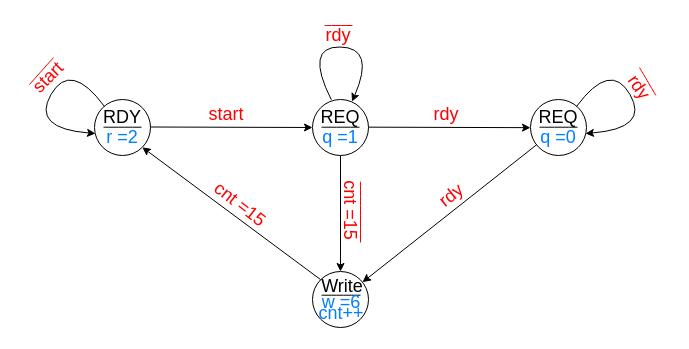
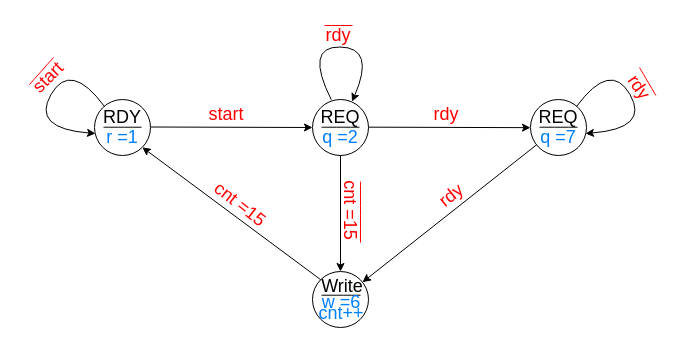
  <mxCell id="0" />
  <mxCell id="1" parent="0" />
  <mxCell id="2" value="" style="ellipse;whiteSpace=wrap;html=1;aspect=fixed;" parent="1" vertex="1"><mxGeometry x="312" y="99" width="56" height="56" as="geometry" /></mxCell>
  <mxCell id="3" value="" style="ellipse;whiteSpace=wrap;html=1;aspect=fixed;" parent="1" vertex="1"><mxGeometry x="530" y="99" width="56" height="56" as="geometry" /></mxCell>
  <mxCell id="4" value="" style="ellipse;whiteSpace=wrap;html=1;aspect=fixed;" parent="1" vertex="1"><mxGeometry x="94" y="99" width="56" height="56" as="geometry" /></mxCell>
  <mxCell id="5" value="" style="ellipse;whiteSpace=wrap;html=1;aspect=fixed;" parent="1" vertex="1"><mxGeometry x="312" y="271" width="56" height="56" as="geometry" /></mxCell>
  <mxCell id="6" value="" style="endArrow=none;html=1;rounded=0;exitX=0;exitY=0.5;exitDx=0;exitDy=0;entryX=1;entryY=0.5;entryDx=0;entryDy=0;endFill=0;startArrow=classic;startFill=1;" parent="1" source="2" edge="1"><mxGeometry width="50" height="50" relative="1" as="geometry"><mxPoint x="299.5" y="126.5" as="sourcePoint" /><mxPoint x="150" y="126.5" as="targetPoint" /></mxGeometry></mxCell>
  <mxCell id="7" value="" style="endArrow=none;html=1;rounded=0;exitX=0;exitY=0.5;exitDx=0;exitDy=0;entryX=1;entryY=0.5;entryDx=0;entryDy=0;endFill=0;startArrow=classic;startFill=1;" parent="1" edge="1"><mxGeometry width="50" height="50" relative="1" as="geometry"><mxPoint x="530" y="127.16" as="sourcePoint" /><mxPoint x="368" y="126.66" as="targetPoint" /></mxGeometry></mxCell>
  <mxCell id="8" value="" style="endArrow=none;html=1;rounded=0;exitX=0.5;exitY=0;exitDx=0;exitDy=0;entryX=0.5;entryY=1;entryDx=0;entryDy=0;endFill=0;startArrow=classic;startFill=1;" parent="1" source="5" target="2" edge="1"><mxGeometry width="50" height="50" relative="1" as="geometry"><mxPoint x="530" y="227.5" as="sourcePoint" /><mxPoint x="368" y="227" as="targetPoint" /></mxGeometry></mxCell>
  <mxCell id="9" value="" style="endArrow=none;html=1;rounded=0;endFill=0;startArrow=classic;startFill=1;" parent="1" source="5" target="3" edge="1"><mxGeometry width="50" height="50" relative="1" as="geometry"><mxPoint x="441" y="271" as="sourcePoint" /><mxPoint x="441" y="155" as="targetPoint" /></mxGeometry></mxCell>
  <mxCell id="10" value="" style="endArrow=none;html=1;rounded=0;endFill=0;startArrow=classic;startFill=1;entryX=0;entryY=0;entryDx=0;entryDy=0;exitX=1;exitY=1;exitDx=0;exitDy=0;" parent="1" source="4" target="5" edge="1"><mxGeometry width="50" height="50" relative="1" as="geometry"><mxPoint x="127.985" y="294.33" as="sourcePoint" /><mxPoint x="302.007" y="157" as="targetPoint" /></mxGeometry></mxCell>
  <mxCell id="11" value="" style="endArrow=classic;html=1;curved=1;" parent="1" edge="1"><mxGeometry width="50" height="50" relative="1" as="geometry"><mxPoint x="576" y="106" as="sourcePoint" /><mxPoint x="585" y="133" as="targetPoint" /><Array as="points"><mxPoint x="610" y="60" /><mxPoint x="649" y="128" /></Array></mxGeometry></mxCell>
  <mxCell id="12" value="" style="endArrow=classic;html=1;curved=1;" parent="1" edge="1"><mxGeometry width="50" height="50" relative="1" as="geometry"><mxPoint x="104" y="106" as="sourcePoint" /><mxPoint x="95" y="133" as="targetPoint" /><Array as="points"><mxPoint x="70" y="60" /><mxPoint x="31" y="128" /></Array></mxGeometry></mxCell>
  <mxCell id="13" value="" style="endArrow=classic;html=1;curved=1;exitX=0.336;exitY=0.005;exitDx=0;exitDy=0;exitPerimeter=0;entryX=0.706;entryY=0.038;entryDx=0;entryDy=0;entryPerimeter=0;" parent="1" source="2" target="2" edge="1"><mxGeometry width="50" height="50" relative="1" as="geometry"><mxPoint x="345" y="72" as="sourcePoint" /><mxPoint x="354" y="99" as="targetPoint" /><Array as="points"><mxPoint x="304" y="46" /><mxPoint x="375" y="47" /></Array></mxGeometry></mxCell>
  <mxCell id="14" value="&lt;font color=&quot;#ff0000&quot; style=&quot;font-size: 18px;&quot;&gt;start&lt;/font&gt;" style="text;html=1;strokeColor=none;fillColor=none;align=center;verticalAlign=middle;whiteSpace=wrap;rounded=0;fontSize=14;fontColor=#007FFF;rotation=0;" parent="1" vertex="1"><mxGeometry x="197.5" y="99" width="56" height="30" as="geometry" /></mxCell>
  <mxCell id="15" value="&lt;font color=&quot;#ff0000&quot; style=&quot;font-size: 18px;&quot;&gt;start&lt;/font&gt;" style="text;html=1;strokeColor=none;fillColor=none;align=center;verticalAlign=middle;whiteSpace=wrap;rounded=0;fontSize=14;fontColor=#007FFF;rotation=-45;" parent="1" vertex="1"><mxGeometry x="20" y="62" width="56" height="30" as="geometry" /></mxCell>
  <mxCell id="16" value="" style="endArrow=none;html=1;fontSize=18;fontColor=#FF0000;curved=1;strokeColor=#FF0000;" parent="1" edge="1"><mxGeometry width="50" height="50" relative="1" as="geometry"><mxPoint x="53" y="57" as="sourcePoint" /><mxPoint x="29" y="84" as="targetPoint" /></mxGeometry></mxCell>
  <mxCell id="17" value="&lt;font style=&quot;font-size: 18px;&quot;&gt;RDY&lt;/font&gt;" style="text;html=1;strokeColor=none;fillColor=none;align=center;verticalAlign=middle;whiteSpace=wrap;rounded=0;fontSize=14;" parent="1" vertex="1"><mxGeometry x="92" y="102" width="60" height="30" as="geometry" /></mxCell>
  <mxCell id="18" value="" style="endArrow=none;html=1;fontSize=18;curved=1;" parent="1" edge="1"><mxGeometry width="50" height="50" relative="1" as="geometry"><mxPoint x="103" y="126.71" as="sourcePoint" /><mxPoint x="141" y="126.71" as="targetPoint" /></mxGeometry></mxCell>
- <mxCell id="19" value="&lt;font style=&quot;font-size: 18px;&quot;&gt;r =2&lt;/font&gt;" style="text;html=1;strokeColor=none;fillColor=none;align=center;verticalAlign=middle;whiteSpace=wrap;rounded=0;fontSize=14;fontColor=#007FFF;" parent="1" vertex="1"><mxGeometry x="92" y="122" width="60" height="30" as="geometry" /></mxCell>
+ <mxCell id="19" value="&lt;font style=&quot;font-size: 18px;&quot;&gt;r =1&lt;/font&gt;" style="text;html=1;strokeColor=none;fillColor=none;align=center;verticalAlign=middle;whiteSpace=wrap;rounded=0;fontSize=14;fontColor=#007FFF;" parent="1" vertex="1"><mxGeometry x="92" y="122" width="60" height="30" as="geometry" /></mxCell>
  <mxCell id="20" value="&lt;font style=&quot;font-size: 18px;&quot;&gt;REQ&lt;/font&gt;" style="text;html=1;strokeColor=none;fillColor=none;align=center;verticalAlign=middle;whiteSpace=wrap;rounded=0;fontSize=14;" parent="1" vertex="1"><mxGeometry x="310" y="102" width="60" height="30" as="geometry" /></mxCell>
  <mxCell id="21" value="" style="endArrow=none;html=1;fontSize=18;curved=1;" parent="1" edge="1"><mxGeometry width="50" height="50" relative="1" as="geometry"><mxPoint x="321" y="126.71" as="sourcePoint" /><mxPoint x="359" y="126.71" as="targetPoint" /></mxGeometry></mxCell>
- <mxCell id="22" value="&lt;font style=&quot;font-size: 18px;&quot;&gt;q =1&lt;/font&gt;" style="text;html=1;strokeColor=none;fillColor=none;align=center;verticalAlign=middle;whiteSpace=wrap;rounded=0;fontSize=14;fontColor=#007FFF;" parent="1" vertex="1"><mxGeometry x="310" y="122" width="60" height="30" as="geometry" /></mxCell>
+ <mxCell id="22" value="&lt;font style=&quot;font-size: 18px;&quot;&gt;q =2&lt;/font&gt;" style="text;html=1;strokeColor=none;fillColor=none;align=center;verticalAlign=middle;whiteSpace=wrap;rounded=0;fontSize=14;fontColor=#007FFF;" parent="1" vertex="1"><mxGeometry x="310" y="122" width="60" height="30" as="geometry" /></mxCell>
  <mxCell id="23" value="&lt;font style=&quot;font-size: 18px;&quot;&gt;REQ&lt;/font&gt;" style="text;html=1;strokeColor=none;fillColor=none;align=center;verticalAlign=middle;whiteSpace=wrap;rounded=0;fontSize=14;" parent="1" vertex="1"><mxGeometry x="528" y="102" width="60" height="30" as="geometry" /></mxCell>
  <mxCell id="24" value="" style="endArrow=none;html=1;fontSize=18;curved=1;" parent="1" edge="1"><mxGeometry width="50" height="50" relative="1" as="geometry"><mxPoint x="539" y="126.71" as="sourcePoint" /><mxPoint x="577" y="126.71" as="targetPoint" /></mxGeometry></mxCell>
- <mxCell id="25" value="&lt;font style=&quot;font-size: 18px;&quot;&gt;q =0&lt;/font&gt;" style="text;html=1;strokeColor=none;fillColor=none;align=center;verticalAlign=middle;whiteSpace=wrap;rounded=0;fontSize=14;fontColor=#007FFF;" parent="1" vertex="1"><mxGeometry x="528" y="122" width="60" height="30" as="geometry" /></mxCell>
+ <mxCell id="25" value="&lt;font style=&quot;font-size: 18px;&quot;&gt;q =7&lt;/font&gt;" style="text;html=1;strokeColor=none;fillColor=none;align=center;verticalAlign=middle;whiteSpace=wrap;rounded=0;fontSize=14;fontColor=#007FFF;" parent="1" vertex="1"><mxGeometry x="528" y="122" width="60" height="30" as="geometry" /></mxCell>
  <mxCell id="26" value="&lt;font style=&quot;font-size: 18px;&quot;&gt;Write&lt;/font&gt;" style="text;html=1;strokeColor=none;fillColor=none;align=center;verticalAlign=middle;whiteSpace=wrap;rounded=0;fontSize=14;" parent="1" vertex="1"><mxGeometry x="312" y="271" width="60" height="30" as="geometry" /></mxCell>
  <mxCell id="27" value="" style="endArrow=none;html=1;fontSize=18;curved=1;" parent="1" edge="1"><mxGeometry width="50" height="50" relative="1" as="geometry"><mxPoint x="321" y="294.71" as="sourcePoint" /><mxPoint x="360" y="294.71" as="targetPoint" /></mxGeometry></mxCell>
  <mxCell id="28" value="&lt;font style=&quot;font-size: 18px;&quot;&gt;w =6&lt;/font&gt;" style="text;html=1;strokeColor=none;fillColor=none;align=center;verticalAlign=middle;whiteSpace=wrap;rounded=0;fontSize=14;fontColor=#007FFF;" parent="1" vertex="1"><mxGeometry x="311" y="292" width="60" height="20" as="geometry" /></mxCell>
  <mxCell id="29" value="&lt;font color=&quot;#ff0000&quot; style=&quot;font-size: 18px;&quot;&gt;rdy&lt;/font&gt;" style="text;html=1;strokeColor=none;fillColor=none;align=center;verticalAlign=middle;whiteSpace=wrap;rounded=0;fontSize=14;fontColor=#007FFF;rotation=0;" parent="1" vertex="1"><mxGeometry x="418" y="99" width="56" height="30" as="geometry" /></mxCell>
  <mxCell id="30" value="&lt;font color=&quot;#ff0000&quot; style=&quot;font-size: 18px;&quot;&gt;rdy&lt;/font&gt;" style="text;html=1;strokeColor=none;fillColor=none;align=center;verticalAlign=middle;whiteSpace=wrap;rounded=0;fontSize=14;fontColor=#007FFF;rotation=0;" parent="1" vertex="1"><mxGeometry x="310" y="20" width="56" height="30" as="geometry" /></mxCell>
  <mxCell id="31" value="" style="endArrow=none;html=1;fontSize=18;fontColor=#FF0000;curved=1;strokeColor=#FF0000;" parent="1" edge="1"><mxGeometry width="50" height="50" relative="1" as="geometry"><mxPoint x="324" y="25" as="sourcePoint" /><mxPoint x="352" y="25" as="targetPoint" /></mxGeometry></mxCell>
  <mxCell id="32" value="&lt;font color=&quot;#ff0000&quot; style=&quot;font-size: 18px;&quot;&gt;rdy&lt;/font&gt;" style="text;html=1;strokeColor=none;fillColor=none;align=center;verticalAlign=middle;whiteSpace=wrap;rounded=0;fontSize=14;fontColor=#007FFF;rotation=55;" parent="1" vertex="1"><mxGeometry x="611" y="72" width="56" height="30" as="geometry" /></mxCell>
  <mxCell id="33" value="" style="endArrow=none;html=1;fontSize=18;fontColor=#FF0000;curved=1;strokeColor=#FF0000;entryX=0.75;entryY=0;entryDx=0;entryDy=0;" parent="1" edge="1"><mxGeometry width="50" height="50" relative="1" as="geometry"><mxPoint x="639" y="67" as="sourcePoint" /><mxPoint x="655.317" y="94.864" as="targetPoint" /></mxGeometry></mxCell>
  <mxCell id="34" value="&lt;font color=&quot;#ff0000&quot; style=&quot;font-size: 18px;&quot;&gt;rdy&lt;/font&gt;" style="text;html=1;strokeColor=none;fillColor=none;align=center;verticalAlign=middle;whiteSpace=wrap;rounded=0;fontSize=14;fontColor=#007FFF;rotation=-39;" parent="1" vertex="1"><mxGeometry x="423" y="180" width="56" height="30" as="geometry" /></mxCell>
  <mxCell id="35" value="&lt;font color=&quot;#ff0000&quot; style=&quot;font-size: 18px;&quot;&gt;cnt =15&lt;/font&gt;" style="text;html=1;strokeColor=none;fillColor=none;align=center;verticalAlign=middle;whiteSpace=wrap;rounded=0;fontSize=14;fontColor=#007FFF;rotation=38;" parent="1" vertex="1"><mxGeometry x="206" y="189" width="68" height="30" as="geometry" /></mxCell>
  <mxCell id="36" value="&lt;font color=&quot;#ff0000&quot; style=&quot;font-size: 18px;&quot;&gt;cnt =15&lt;/font&gt;" style="text;html=1;strokeColor=none;fillColor=none;align=center;verticalAlign=middle;whiteSpace=wrap;rounded=0;fontSize=14;fontColor=#007FFF;rotation=90;" parent="1" vertex="1"><mxGeometry x="316" y="195" width="68" height="30" as="geometry" /></mxCell>
  <mxCell id="37" value="" style="endArrow=none;html=1;fontSize=18;fontColor=#FF0000;curved=1;strokeColor=#FF0000;" parent="1" edge="1"><mxGeometry width="50" height="50" relative="1" as="geometry"><mxPoint x="360" y="181" as="sourcePoint" /><mxPoint x="360" y="242" as="targetPoint" /></mxGeometry></mxCell>
  <mxCell id="38" value="&lt;font style=&quot;font-size: 18px;&quot;&gt;cnt++&lt;/font&gt;" style="text;html=1;strokeColor=none;fillColor=none;align=center;verticalAlign=middle;whiteSpace=wrap;rounded=0;fontSize=14;fontColor=#007FFF;rotation=0;" parent="1" vertex="1"><mxGeometry x="307" y="303" width="68" height="20" as="geometry" /></mxCell>
